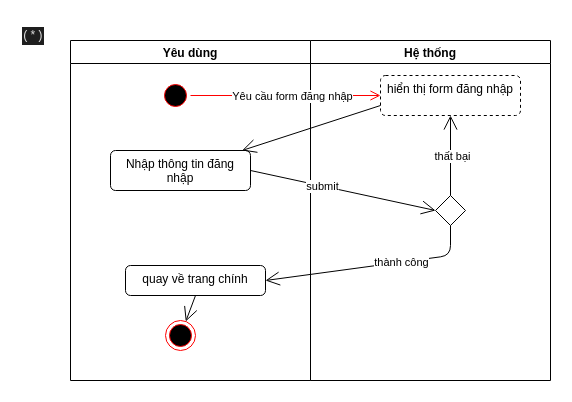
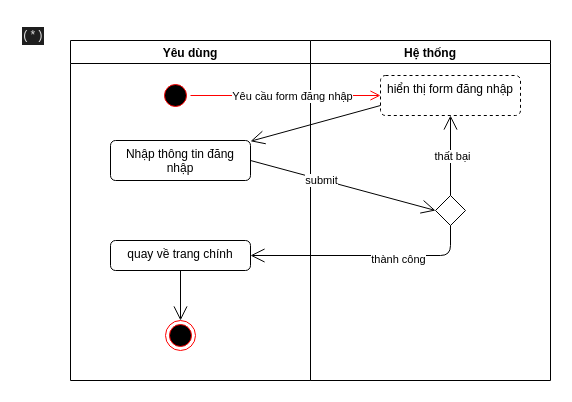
  <mxCell id="0" />
  <mxCell id="1" parent="0" />
  <mxCell id="2" value="Yêu dùng" style="swimlane;" parent="1" vertex="1"><mxGeometry x="70" y="40" width="240" height="340" as="geometry" /></mxCell>
  <mxCell id="3" value="" style="ellipse;html=1;shape=startState;fillColor=#000000;strokeColor=#ff0000;" parent="2" vertex="1"><mxGeometry x="90" y="40" width="30" height="30" as="geometry" /></mxCell>
- <mxCell id="4" value="Nhập thông tin đăng nhập&lt;div&gt;&lt;br&gt;&lt;/div&gt;" style="html=1;align=center;verticalAlign=top;rounded=1;absoluteArcSize=1;arcSize=10;dashed=0;whiteSpace=wrap;" parent="2" vertex="1"><mxGeometry x="40" y="110" width="140" height="40" as="geometry" /></mxCell>
- <mxCell id="5" value="quay về trang chính" style="html=1;align=center;verticalAlign=top;rounded=1;absoluteArcSize=1;arcSize=10;dashed=0;whiteSpace=wrap;" parent="2" vertex="1"><mxGeometry x="55" y="225" width="140" height="30" as="geometry" /></mxCell>
+ <mxCell id="4" value="Nhập thông tin đăng nhập&lt;div&gt;&lt;br&gt;&lt;/div&gt;" style="html=1;align=center;verticalAlign=top;rounded=1;absoluteArcSize=1;arcSize=10;dashed=0;whiteSpace=wrap;" parent="2" vertex="1"><mxGeometry x="40" y="100" width="140" height="40" as="geometry" /></mxCell>
+ <mxCell id="5" value="quay về trang chính" style="html=1;align=center;verticalAlign=top;rounded=1;absoluteArcSize=1;arcSize=10;dashed=0;whiteSpace=wrap;" parent="2" vertex="1"><mxGeometry x="40" y="200" width="140" height="30" as="geometry" /></mxCell>
  <mxCell id="6" value="" style="ellipse;html=1;shape=endState;fillColor=#000000;strokeColor=#ff0000;" parent="2" vertex="1"><mxGeometry x="95" y="280" width="30" height="30" as="geometry" /></mxCell>
  <mxCell id="7" value="" style="endArrow=open;endFill=1;endSize=12;html=1;exitX=0.5;exitY=1;exitDx=0;exitDy=0;" parent="2" source="5" target="6" edge="1"><mxGeometry width="160" relative="1" as="geometry"><mxPoint x="390" y="195" as="sourcePoint" /><mxPoint x="390" y="240" as="targetPoint" /></mxGeometry></mxCell>
  <mxCell id="8" value="Hệ thống" style="swimlane;" parent="1" vertex="1"><mxGeometry x="310" y="40" width="240" height="340" as="geometry" /></mxCell>
  <mxCell id="9" value="hiển thị form đăng nhập" style="html=1;align=center;verticalAlign=top;rounded=1;absoluteArcSize=1;arcSize=10;dashed=1;whiteSpace=wrap;" parent="8" vertex="1"><mxGeometry x="70" y="35" width="140" height="40" as="geometry" /></mxCell>
  <mxCell id="10" value="" style="rhombus;" parent="8" vertex="1"><mxGeometry x="125" y="155" width="30" height="30" as="geometry" /></mxCell>
  <mxCell id="11" value="" style="endArrow=open;endFill=1;endSize=12;html=1;exitX=0.5;exitY=0;exitDx=0;exitDy=0;" parent="8" source="10" target="9" edge="1"><mxGeometry width="160" relative="1" as="geometry"><mxPoint x="80" y="75" as="sourcePoint" /><mxPoint x="-58" y="120" as="targetPoint" /></mxGeometry></mxCell>
  <mxCell id="12" value="thất bại" style="edgeLabel;html=1;align=center;verticalAlign=middle;resizable=0;points=[];" parent="11" vertex="1" connectable="0"><mxGeometry y="-1" relative="1" as="geometry"><mxPoint as="offset" /></mxGeometry></mxCell>
  <mxCell id="13" value="" style="edgeStyle=orthogonalEdgeStyle;html=1;verticalAlign=bottom;endArrow=open;endSize=8;strokeColor=#ff0000;" parent="1" source="3" target="9" edge="1"><mxGeometry relative="1" as="geometry"><mxPoint x="360" y="95" as="targetPoint" /></mxGeometry></mxCell>
  <mxCell id="14" value="Yêu cầu form đăng nhập" style="edgeLabel;html=1;align=center;verticalAlign=middle;resizable=0;points=[];" parent="13" vertex="1" connectable="0"><mxGeometry x="0.055" relative="1" as="geometry"><mxPoint x="1" as="offset" /></mxGeometry></mxCell>
  <mxCell id="15" value="" style="endArrow=open;endFill=0;endSize=12;html=1;exitX=0;exitY=0.75;exitDx=0;exitDy=0;" parent="1" source="9" target="4" edge="1"><mxGeometry width="160" relative="1" as="geometry"><mxPoint x="290" y="180" as="sourcePoint" /><mxPoint x="450" y="180" as="targetPoint" /></mxGeometry></mxCell>
  <mxCell id="16" value="" style="endArrow=open;endFill=1;endSize=12;html=1;exitX=1;exitY=0.5;exitDx=0;exitDy=0;entryX=0;entryY=0.5;entryDx=0;entryDy=0;" parent="1" source="4" target="10" edge="1"><mxGeometry width="160" relative="1" as="geometry"><mxPoint x="390" y="115" as="sourcePoint" /><mxPoint x="252" y="160" as="targetPoint" /></mxGeometry></mxCell>
  <mxCell id="17" value="submit" style="edgeLabel;html=1;align=center;verticalAlign=middle;resizable=0;points=[];" vertex="1" connectable="0" parent="16"><mxGeometry x="-0.233" relative="1" as="geometry"><mxPoint as="offset" /></mxGeometry></mxCell>
  <mxCell id="18" value="&lt;div style=&quot;color: #d4d4d4;background-color: #1e1e1e;font-family: Menlo, Monaco, 'Courier New', monospace;font-weight: normal;font-size: 12px;line-height: 18px;white-space: pre;&quot;&gt;&lt;div&gt;&lt;span style=&quot;color: #dcdcdc;&quot;&gt;(*)&lt;/span&gt;&lt;/div&gt;&lt;/div&gt;" style="text;whiteSpace=wrap;html=1;" parent="1" vertex="1"><mxGeometry x="20" y="20" width="60" height="40" as="geometry" /></mxCell>
  <mxCell id="19" value="" style="endArrow=open;endFill=1;endSize=12;html=1;entryX=1;entryY=0.5;entryDx=0;entryDy=0;exitX=0.5;exitY=1;exitDx=0;exitDy=0;" parent="1" source="10" target="5" edge="1"><mxGeometry width="160" relative="1" as="geometry"><mxPoint x="452" y="230" as="sourcePoint" /><mxPoint x="250" y="260" as="targetPoint" /><Array as="points"><mxPoint x="450" y="255" /></Array></mxGeometry></mxCell>
  <mxCell id="20" value="thành công" style="edgeLabel;html=1;align=center;verticalAlign=middle;resizable=0;points=[];" parent="19" vertex="1" connectable="0"><mxGeometry x="-0.467" y="3" relative="1" as="geometry"><mxPoint x="-22" as="offset" /></mxGeometry></mxCell>
